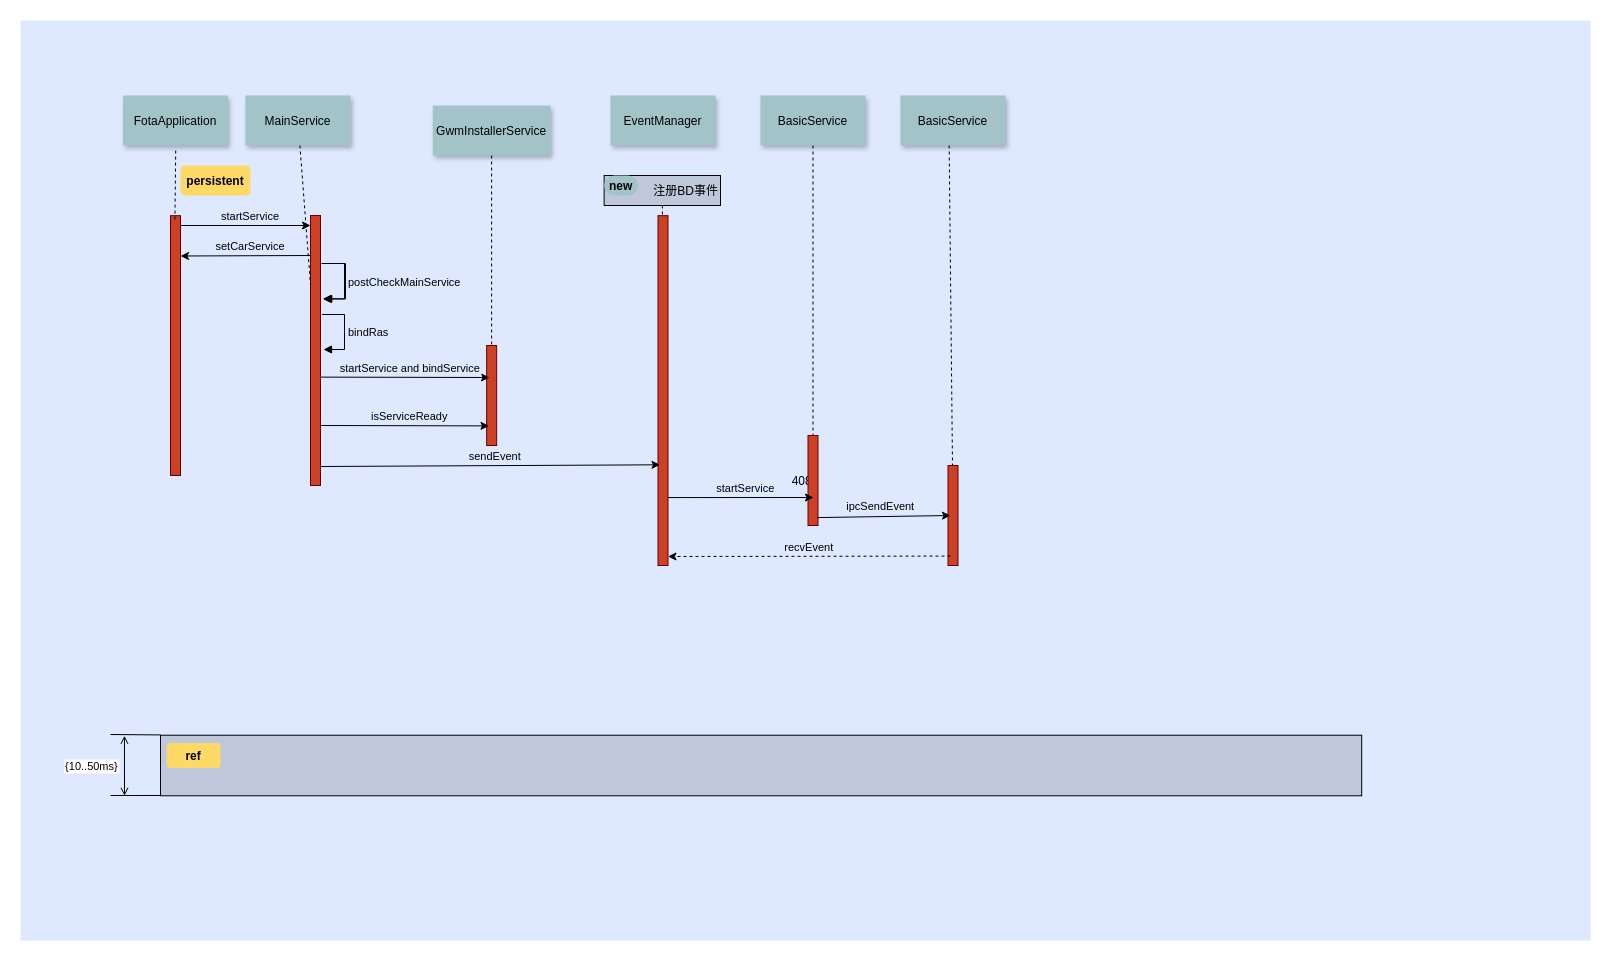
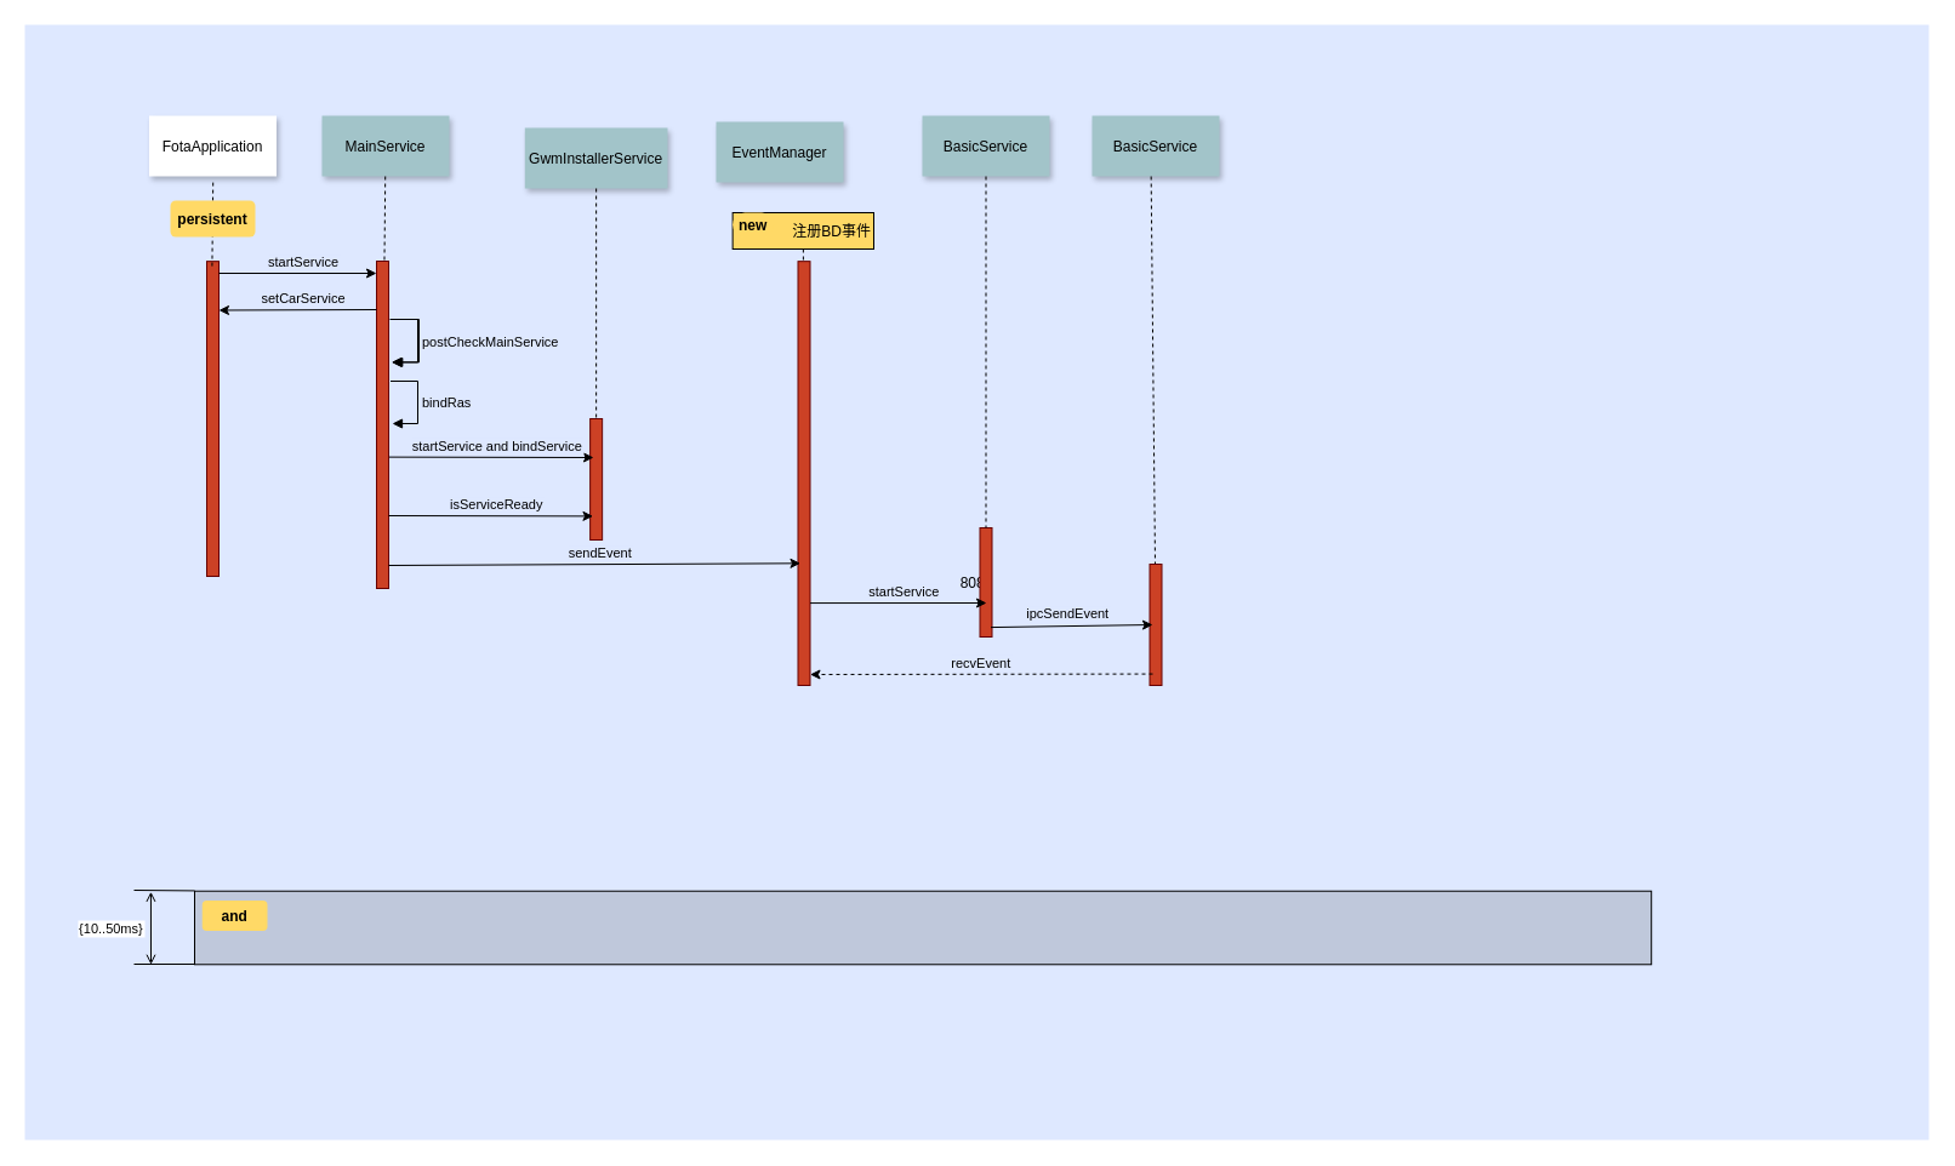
  <mxCell id="0" />
  <mxCell id="1" parent="0" />
- <mxCell id="2" value="4080" style="fillColor=#DEE8FF;strokeColor=none" parent="1" vertex="1"><mxGeometry x="20" y="20" width="1570" height="920" as="geometry" /></mxCell>
+ <mxCell id="2" value="8080" style="fillColor=#DEE8FF;strokeColor=none" parent="1" vertex="1"><mxGeometry x="20" y="20" width="1570" height="920" as="geometry" /></mxCell>
  <mxCell id="3" value="" style="fillColor=#CC4125;strokeColor=#660000" parent="1" vertex="1"><mxGeometry x="170" y="215.17" width="10" height="259.83" as="geometry" /></mxCell>
- <mxCell id="4" value="FotaApplication" style="shadow=1;fillColor=#A2C4C9;strokeColor=none" parent="1" vertex="1"><mxGeometry x="122.5" y="95" width="105" height="50" as="geometry" /></mxCell>
+ <mxCell id="4" value="FotaApplication" style="shadow=1;fillColor=#ffffff;strokeColor=none;" parent="1" vertex="1"><mxGeometry x="122.5" y="95" width="105" height="50" as="geometry" /></mxCell>
  <mxCell id="5" value="" style="fillColor=#CC4125;strokeColor=#660000" parent="1" vertex="1"><mxGeometry x="310" y="215" width="10" height="270" as="geometry" /></mxCell>
- <mxCell id="6" value="MainService" style="shadow=1;fillColor=#A2C4C9;strokeColor=none" parent="1" vertex="1"><mxGeometry x="245" y="95" width="105" height="50" as="geometry" /></mxCell>
+ <mxCell id="6" value="MainService" style="shadow=1;fillColor=#A2C4C9;strokeColor=none" parent="1" vertex="1"><mxGeometry x="265" y="95" width="105" height="50" as="geometry" /></mxCell>
  <mxCell id="7" value="" style="edgeStyle=none;endArrow=none;dashed=1" parent="1" source="6" target="5" edge="1"><mxGeometry x="272.335" y="165" width="100" height="100" as="geometry"><mxPoint x="317.259" y="145" as="sourcePoint" /><mxPoint x="317.576" y="200" as="targetPoint" /></mxGeometry></mxCell>
  <mxCell id="8" value="startService" style="edgeStyle=none;verticalLabelPosition=top;verticalAlign=bottom;labelBackgroundColor=#DEE8FF;" parent="1" edge="1"><mxGeometry width="100" height="100" as="geometry"><mxPoint x="180" y="225" as="sourcePoint" /><mxPoint x="310" y="225" as="targetPoint" /><mxPoint x="5" as="offset" /></mxGeometry></mxCell>
  <mxCell id="9" value="GwmInstallerService" style="shadow=1;fillColor=#A2C4C9;strokeColor=none" parent="1" vertex="1"><mxGeometry x="432.28" y="105" width="117.72" height="50" as="geometry" /></mxCell>
  <mxCell id="10" value="" style="fillColor=#CC4125;strokeColor=#660000" parent="1" vertex="1"><mxGeometry x="486.14" y="345" width="10" height="100" as="geometry" /></mxCell>
  <mxCell id="11" value="" style="fillColor=#CC4125;strokeColor=#660000" parent="1" vertex="1"><mxGeometry x="807.5" y="435" width="10" height="90" as="geometry" /></mxCell>
  <mxCell id="12" value="BasicService" style="shadow=1;fillColor=#A2C4C9;strokeColor=none" parent="1" vertex="1"><mxGeometry x="760" y="95" width="105" height="50" as="geometry" /></mxCell>
  <mxCell id="13" value="" style="edgeStyle=none;endArrow=none;dashed=1" parent="1" source="12" target="11" edge="1"><mxGeometry x="614.488" y="175.0" width="100" height="100" as="geometry"><mxPoint x="644.653" y="145" as="sourcePoint" /><mxPoint x="644.653" y="295" as="targetPoint" /></mxGeometry></mxCell>
- <mxCell id="14" value="EventManager" style="shadow=1;fillColor=#A2C4C9;strokeColor=none" parent="1" vertex="1"><mxGeometry x="610" y="95" width="105" height="50" as="geometry" /></mxCell>
+ <mxCell id="14" value="EventManager" style="shadow=1;fillColor=#A2C4C9;strokeColor=none" parent="1" vertex="1"><mxGeometry x="590" y="100" width="105" height="50" as="geometry" /></mxCell>
  <mxCell id="15" value="" style="edgeStyle=none;endArrow=none;dashed=1;startArrow=none;" parent="1" source="30" target="16" edge="1"><mxGeometry x="727.335" y="165" width="100" height="100" as="geometry"><mxPoint x="772.259" y="145" as="sourcePoint" /><mxPoint x="772.576" y="200" as="targetPoint" /></mxGeometry></mxCell>
  <mxCell id="16" value="" style="fillColor=#CC4125;strokeColor=#660000" parent="1" vertex="1"><mxGeometry x="657.5" y="215.17" width="10" height="349.83" as="geometry" /></mxCell>
  <mxCell id="17" value="" style="align=left;fillColor=#BFC8DB" parent="1" vertex="1"><mxGeometry x="160" y="734.722" width="1201.194" height="60.556" as="geometry" /></mxCell>
  <mxCell id="18" value="" style="edgeStyle=elbowEdgeStyle;elbow=vertical;endArrow=none" parent="1" edge="1"><mxGeometry x="50.0" y="649.433" width="100" height="100" as="geometry"><mxPoint x="160" y="734.433" as="sourcePoint" /><mxPoint x="110" y="734.433" as="targetPoint" /></mxGeometry></mxCell>
  <mxCell id="19" value="" style="edgeStyle=elbowEdgeStyle;elbow=vertical;endArrow=none" parent="1" edge="1"><mxGeometry x="50.0" y="709.988" width="100" height="100" as="geometry"><mxPoint x="160" y="794.988" as="sourcePoint" /><mxPoint x="110" y="794.988" as="targetPoint" /></mxGeometry></mxCell>
  <mxCell id="20" value="{10..50ms}" style="edgeStyle=elbowEdgeStyle;elbow=horizontal;startArrow=open;endArrow=open;labelPosition=left;align=right" parent="1" edge="1"><mxGeometry width="100" height="100" as="geometry"><mxPoint x="123.947" y="735.278" as="sourcePoint" /><mxPoint x="123.947" y="795.278" as="targetPoint" /><mxPoint x="-4.236" y="-0.278" as="offset" /></mxGeometry></mxCell>
- <mxCell id="21" value="ref" style="rounded=1;fontStyle=1;fillColor=#FFD966;strokeColor=none" parent="1" vertex="1"><mxGeometry x="166.25" y="742.616" width="53.75" height="25" as="geometry" /></mxCell>
+ <mxCell id="21" value="and" style="rounded=1;fontStyle=1;fillColor=#FFD966;strokeColor=none" parent="1" vertex="1"><mxGeometry x="166.25" y="742.616" width="53.75" height="25" as="geometry" /></mxCell>
  <mxCell id="22" value="setCarService" style="edgeStyle=none;verticalLabelPosition=top;verticalAlign=bottom;labelBackgroundColor=#DEE8FF;" edge="1" parent="1"><mxGeometry x="130" y="30" width="100" height="100" as="geometry"><mxPoint x="310" y="255" as="sourcePoint" /><mxPoint x="180" y="255.5" as="targetPoint" /><mxPoint x="5" as="offset" /></mxGeometry></mxCell>
  <mxCell id="23" value="&lt;span style=&quot;text-align: center;&quot;&gt;postCheckMainService&lt;/span&gt;" style="edgeStyle=orthogonalEdgeStyle;html=1;align=left;spacingLeft=2;endArrow=block;rounded=0;entryX=1;entryY=0;labelBackgroundColor=#DEE8FF;fontColor=#000000;" edge="1" parent="1"><mxGeometry x="0.048" relative="1" as="geometry"><mxPoint x="322" y="263" as="sourcePoint" /><Array as="points"><mxPoint x="345" y="263" /></Array><mxPoint x="323.25" y="298.39" as="targetPoint" /><mxPoint as="offset" /></mxGeometry></mxCell>
  <mxCell id="24" value="&lt;span style=&quot;text-align: center;&quot;&gt;postCheckMainService&lt;/span&gt;" style="edgeStyle=orthogonalEdgeStyle;html=1;align=left;spacingLeft=2;endArrow=block;rounded=0;entryX=1;entryY=0;labelBackgroundColor=#DEE8FF;fontColor=#000000;" edge="1" parent="1"><mxGeometry x="0.048" relative="1" as="geometry"><mxPoint x="321" y="263" as="sourcePoint" /><Array as="points"><mxPoint x="344" y="263" /><mxPoint x="344" y="298" /></Array><mxPoint x="322.25" y="298.39" as="targetPoint" /><mxPoint as="offset" /></mxGeometry></mxCell>
  <mxCell id="25" value="&lt;div style=&quot;text-align: center;&quot;&gt;&lt;span style=&quot;font-size: 11px;&quot;&gt;bindRas&lt;/span&gt;&lt;/div&gt;" style="edgeStyle=orthogonalEdgeStyle;html=1;align=left;spacingLeft=2;endArrow=block;rounded=0;labelBackgroundColor=#DEE8FF;fontColor=#000000;" edge="1" parent="1"><mxGeometry x="0.048" relative="1" as="geometry"><mxPoint x="321.5" y="313.99" as="sourcePoint" /><Array as="points"><mxPoint x="344" y="314" /><mxPoint x="344" y="349" /></Array><mxPoint x="323" y="349" as="targetPoint" /><mxPoint as="offset" /></mxGeometry></mxCell>
  <mxCell id="26" value="startService and bindService" style="edgeStyle=none;verticalLabelPosition=top;verticalAlign=bottom;labelBackgroundColor=#DEE8FF;" edge="1" parent="1"><mxGeometry x="140.5" y="151.61" width="100" height="100" as="geometry"><mxPoint x="320.5" y="376.61" as="sourcePoint" /><mxPoint x="489" y="377" as="targetPoint" /><mxPoint x="5" as="offset" /></mxGeometry></mxCell>
  <mxCell id="27" value="" style="edgeStyle=none;endArrow=none;dashed=1" edge="1" parent="1"><mxGeometry x="130.325" y="170.09" width="100" height="100" as="geometry"><mxPoint x="175.206" y="150.09" as="sourcePoint" /><mxPoint x="174.41" y="220.09" as="targetPoint" /></mxGeometry></mxCell>
  <mxCell id="28" value="isServiceReady" style="edgeStyle=none;verticalLabelPosition=top;verticalAlign=bottom;labelBackgroundColor=#DEE8FF;" edge="1" parent="1"><mxGeometry x="140" y="200" width="100" height="100" as="geometry"><mxPoint x="320" y="425" as="sourcePoint" /><mxPoint x="488.5" y="425.39" as="targetPoint" /><mxPoint x="5" as="offset" /></mxGeometry></mxCell>
- <mxCell id="29" value="persistent" style="rounded=1;fontStyle=1;fillColor=#FFD966;strokeColor=none" parent="1" vertex="1"><mxGeometry x="180" y="165" width="70" height="30" as="geometry" /></mxCell>
- <mxCell id="30" value="注册BD事件" style="fillColor=#BFC8DB;align=right;" vertex="1" parent="1"><mxGeometry x="603.64" y="175" width="116.36" height="30" as="geometry" /></mxCell>
+ <mxCell id="29" value="persistent" style="rounded=1;fontStyle=1;fillColor=#FFD966;strokeColor=none" parent="1" vertex="1"><mxGeometry x="140" y="165" width="70" height="30" as="geometry" /></mxCell>
+ <mxCell id="30" value="注册BD事件" style="fillColor=#ffd966;align=right;" vertex="1" parent="1"><mxGeometry x="603.64" y="175" width="116.36" height="30" as="geometry" /></mxCell>
  <mxCell id="31" style="edgeStyle=none;rounded=0;orthogonalLoop=1;jettySize=auto;html=1;exitX=0.5;exitY=0;exitDx=0;exitDy=0;labelBackgroundColor=#DEE8FF;fontColor=#000000;endArrow=none;" edge="1" parent="1" source="32" target="30"><mxGeometry relative="1" as="geometry" /></mxCell>
- <mxCell id="32" value="new" style="rounded=1;fontStyle=1;fillColor=#a2c4c9;strokeColor=none;arcSize=50;" parent="1" vertex="1"><mxGeometry x="603.64" y="175" width="33.97" height="20.09" as="geometry" /></mxCell>
+ <mxCell id="32" value="new" style="rounded=1;fontStyle=1;fillColor=#FFD966;strokeColor=none;arcSize=50;" parent="1" vertex="1"><mxGeometry x="603.64" y="175" width="33.97" height="20.09" as="geometry" /></mxCell>
  <mxCell id="33" value="sendEvent" style="edgeStyle=none;verticalLabelPosition=top;verticalAlign=bottom;labelBackgroundColor=#DEE8FF;entryX=0.201;entryY=0.919;entryDx=0;entryDy=0;entryPerimeter=0;" edge="1" parent="1"><mxGeometry x="140" y="241" width="100" height="100" as="geometry"><mxPoint x="320" y="466" as="sourcePoint" /><mxPoint x="659.51" y="464.3" as="targetPoint" /><mxPoint x="5" as="offset" /></mxGeometry></mxCell>
  <mxCell id="34" value="" style="edgeStyle=none;endArrow=none;dashed=1;exitX=0.5;exitY=1;exitDx=0;exitDy=0;" edge="1" parent="1" source="9" target="10"><mxGeometry x="450.835" y="205" width="100" height="100" as="geometry"><mxPoint x="495.728" y="185" as="sourcePoint" /><mxPoint x="494.967" y="255" as="targetPoint" /></mxGeometry></mxCell>
  <mxCell id="35" value="startService" style="edgeStyle=none;verticalLabelPosition=top;verticalAlign=bottom;labelBackgroundColor=#DEE8FF;" edge="1" parent="1"><mxGeometry x="487.5" y="272.08" width="100" height="100" as="geometry"><mxPoint x="667.5" y="497.08" as="sourcePoint" /><mxPoint x="813" y="497" as="targetPoint" /><mxPoint x="5" as="offset" /></mxGeometry></mxCell>
  <mxCell id="36" value="BasicService" style="shadow=1;fillColor=#A2C4C9;strokeColor=none" vertex="1" parent="1"><mxGeometry x="900" y="95" width="105" height="50" as="geometry" /></mxCell>
  <mxCell id="37" value="" style="edgeStyle=none;endArrow=none;dashed=1;entryX=0.75;entryY=0;entryDx=0;entryDy=0;" edge="1" parent="1"><mxGeometry x="750.658" y="175.0" width="100" height="100" as="geometry"><mxPoint x="948.67" y="145" as="sourcePoint" /><mxPoint x="952" y="465.004" as="targetPoint" /></mxGeometry></mxCell>
  <mxCell id="38" value="" style="fillColor=#CC4125;strokeColor=#660000" vertex="1" parent="1"><mxGeometry x="947.5" y="465" width="10" height="100" as="geometry" /></mxCell>
  <mxCell id="39" value="ipcSendEvent" style="edgeStyle=none;verticalLabelPosition=top;verticalAlign=bottom;labelBackgroundColor=#DEE8FF;" edge="1" parent="1"><mxGeometry width="100" height="100" as="geometry"><mxPoint x="816.5" y="517.08" as="sourcePoint" /><mxPoint x="950" y="515" as="targetPoint" /><mxPoint x="-3" y="-1" as="offset" /></mxGeometry></mxCell>
  <mxCell id="40" value="recvEvent" style="edgeStyle=elbowEdgeStyle;elbow=vertical;dashed=1;verticalLabelPosition=bottom;verticalAlign=bottom;labelBackgroundColor=#DEE8FF;" edge="1" parent="1"><mxGeometry x="624.89" y="469.518" width="100" height="100" as="geometry"><mxPoint x="950" y="555.57" as="sourcePoint" /><mxPoint x="667.5" y="555.72" as="targetPoint" /><Array as="points" /></mxGeometry></mxCell>
